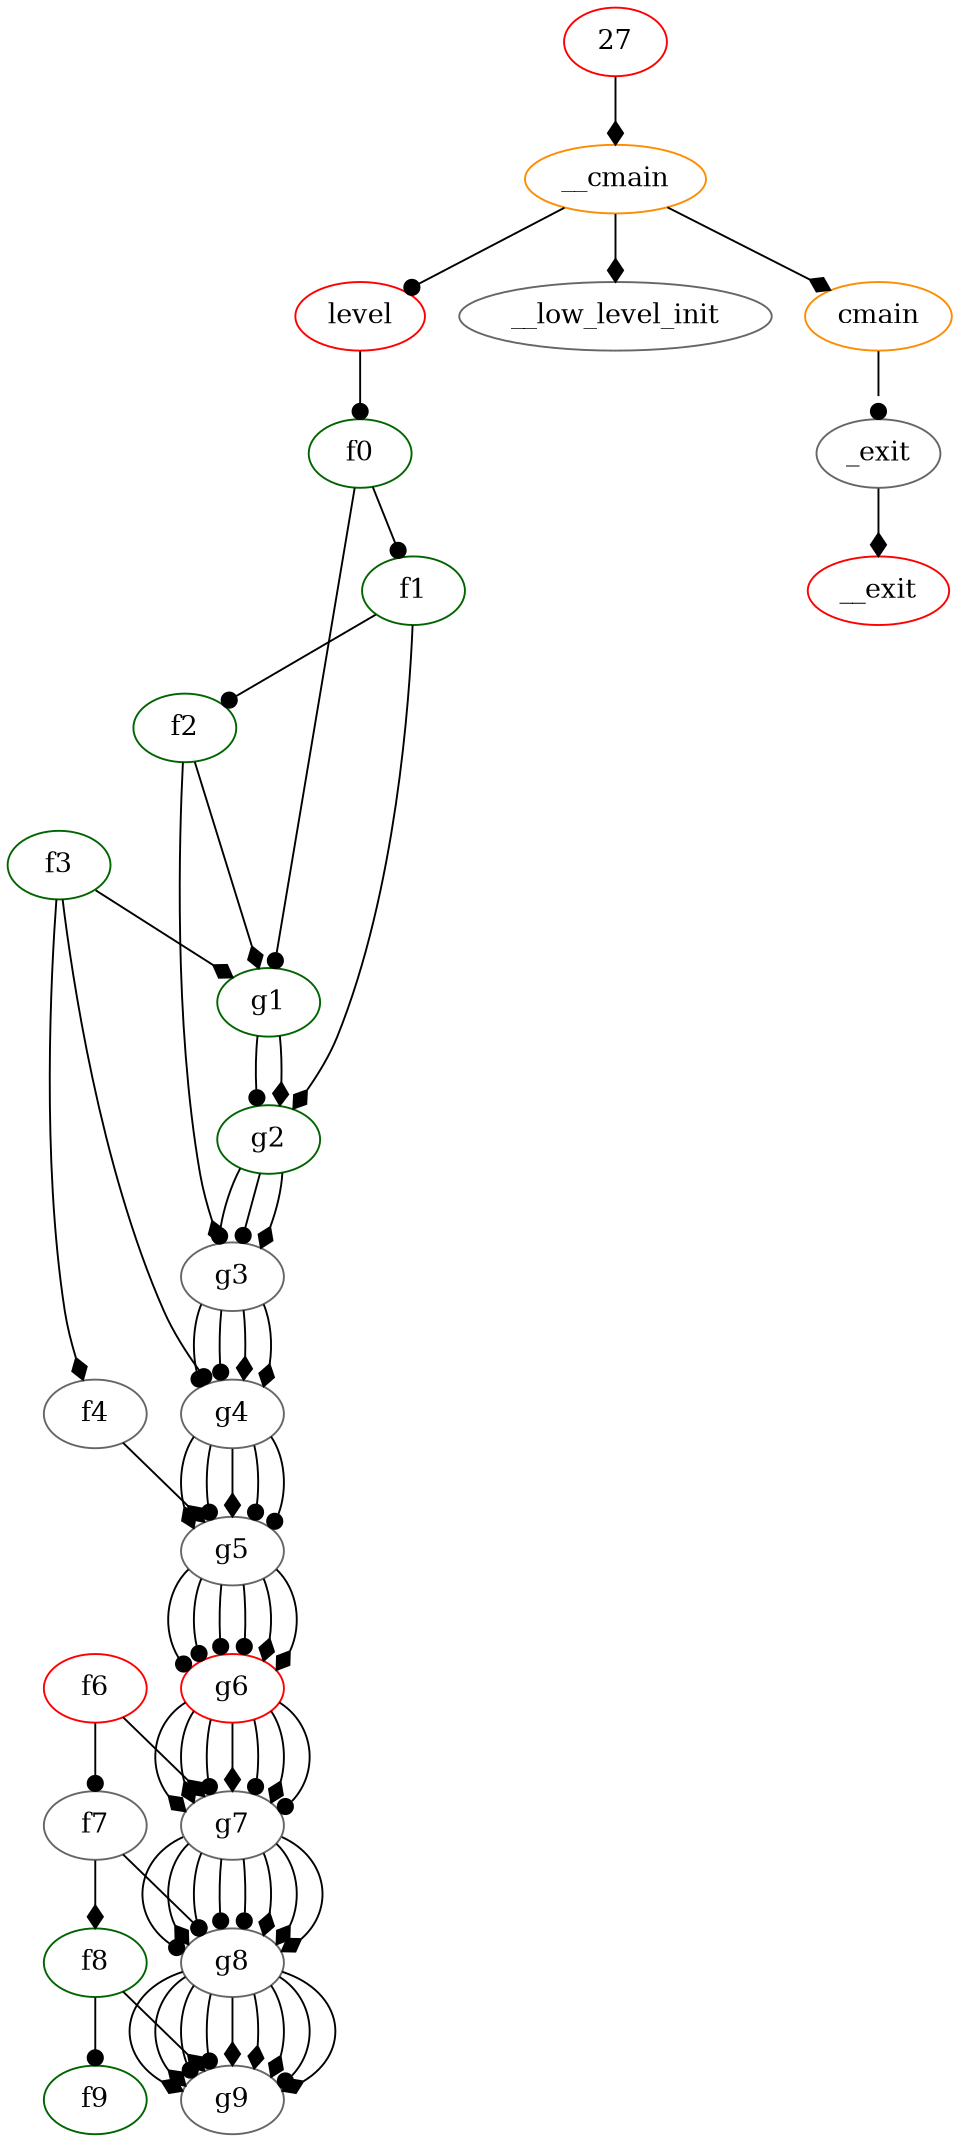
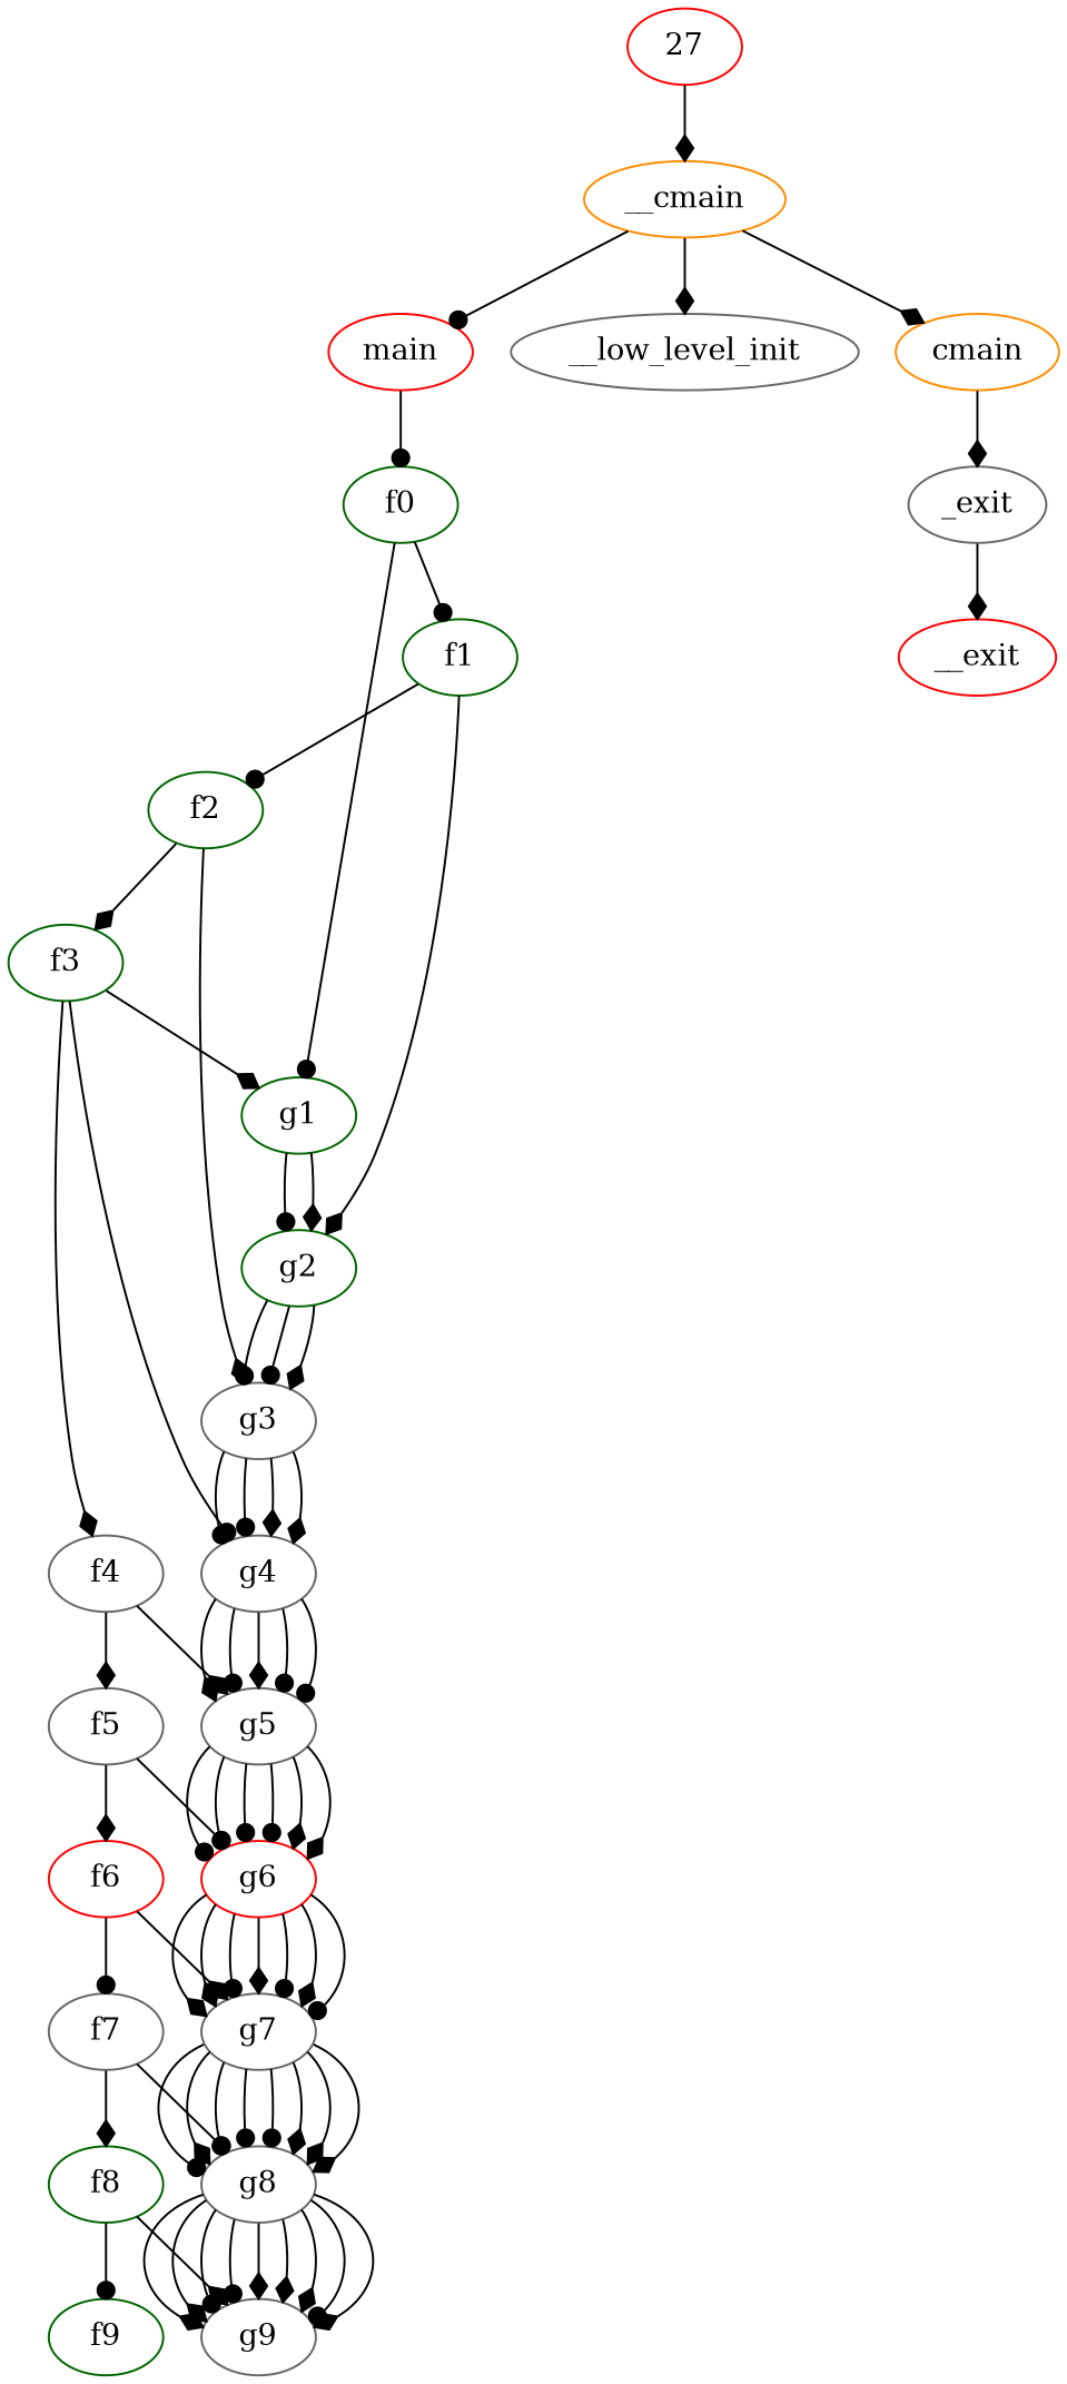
  digraph {
    node [color=gray40]
    edge [arrowhead=diamond]
    n1 [color=darkgreen label=f9]
    n2 [color=darkgreen label=f8]
    n3 [label=g9]
    n4 [label=f7]
    n5 [label=g8]
    n6 [color=red label=f6]
    n7 [label=g7]
+   n8 [label=f5]
    n9 [color=red label=g6]
    n10 [label=f4]
    n11 [label=g5]
    n12 [color=darkgreen label=f3]
    n13 [label=g4]
    n14 [color=darkgreen label=g1]
    n15 [color=darkgreen label=g2]
    n16 [label=g3]
    n17 [color=darkgreen label=f2]
    n18 [color=darkgreen label=f1]
    n19 [color=darkgreen label=f0]
-   n20 [color=red label=level]
+   n20 [color=red label=main]
    n21 [color=darkorange label=__cmain]
    n22 [label=__low_level_init]
    n23 [color=darkorange label=cmain]
    n24 [label=_exit]
    n25 [color=red label=__exit]
    n26 [color=red label=27]
    n2 -> n1 [arrowhead=dot]
    n2 -> n3
    n4 -> n2
    n4 -> n5 [arrowhead=dot]
    n5 -> n3
    n5 -> n3
    n5 -> n3 [arrowhead=dot]
    n5 -> n3 [arrowhead=dot]
    n5 -> n3
    n5 -> n3
    n5 -> n3
    n5 -> n3 [arrowhead=dot]
    n5 -> n3
    n6 -> n4 [arrowhead=dot]
    n6 -> n7
    n7 -> n5 [arrowhead=dot]
    n7 -> n5
    n7 -> n5 [arrowhead=dot]
    n7 -> n5 [arrowhead=dot]
    n7 -> n5 [arrowhead=dot]
    n7 -> n5
    n7 -> n5
    n7 -> n5
+   n8 -> n6
+   n8 -> n9 [arrowhead=dot]
    n9 -> n7
    n9 -> n7
    n9 -> n7 [arrowhead=dot]
    n9 -> n7
    n9 -> n7 [arrowhead=dot]
    n9 -> n7
    n9 -> n7 [arrowhead=dot]
+   n10 -> n8
    n10 -> n11
    n11 -> n9 [arrowhead=dot]
    n11 -> n9 [arrowhead=dot]
    n11 -> n9 [arrowhead=dot]
    n11 -> n9 [arrowhead=dot]
    n11 -> n9
    n11 -> n9
    n12 -> n10
    n12 -> n13 [arrowhead=dot]
    n12 -> n14
    n13 -> n11
    n13 -> n11 [arrowhead=dot]
    n13 -> n11
    n13 -> n11 [arrowhead=dot]
    n13 -> n11 [arrowhead=dot]
    n14 -> n15 [arrowhead=dot]
    n14 -> n15
    n15 -> n16 [arrowhead=dot]
    n15 -> n16 [arrowhead=dot]
    n15 -> n16
    n16 -> n13 [arrowhead=dot]
    n16 -> n13 [arrowhead=dot]
    n16 -> n13
    n16 -> n13
-   n17 -> n14
+   n17 -> n12
    n17 -> n16
    n18 -> n15
    n18 -> n17 [arrowhead=dot]
    n19 -> n14 [arrowhead=dot]
    n19 -> n18 [arrowhead=dot]
    n20 -> n19 [arrowhead=dot]
    n21 -> n20 [arrowhead=dot]
    n21 -> n22
    n21 -> n23
-   n23 -> n24 [arrowhead=dot]
+   n23 -> n24
    n24 -> n25
    n26 -> n21
  }
